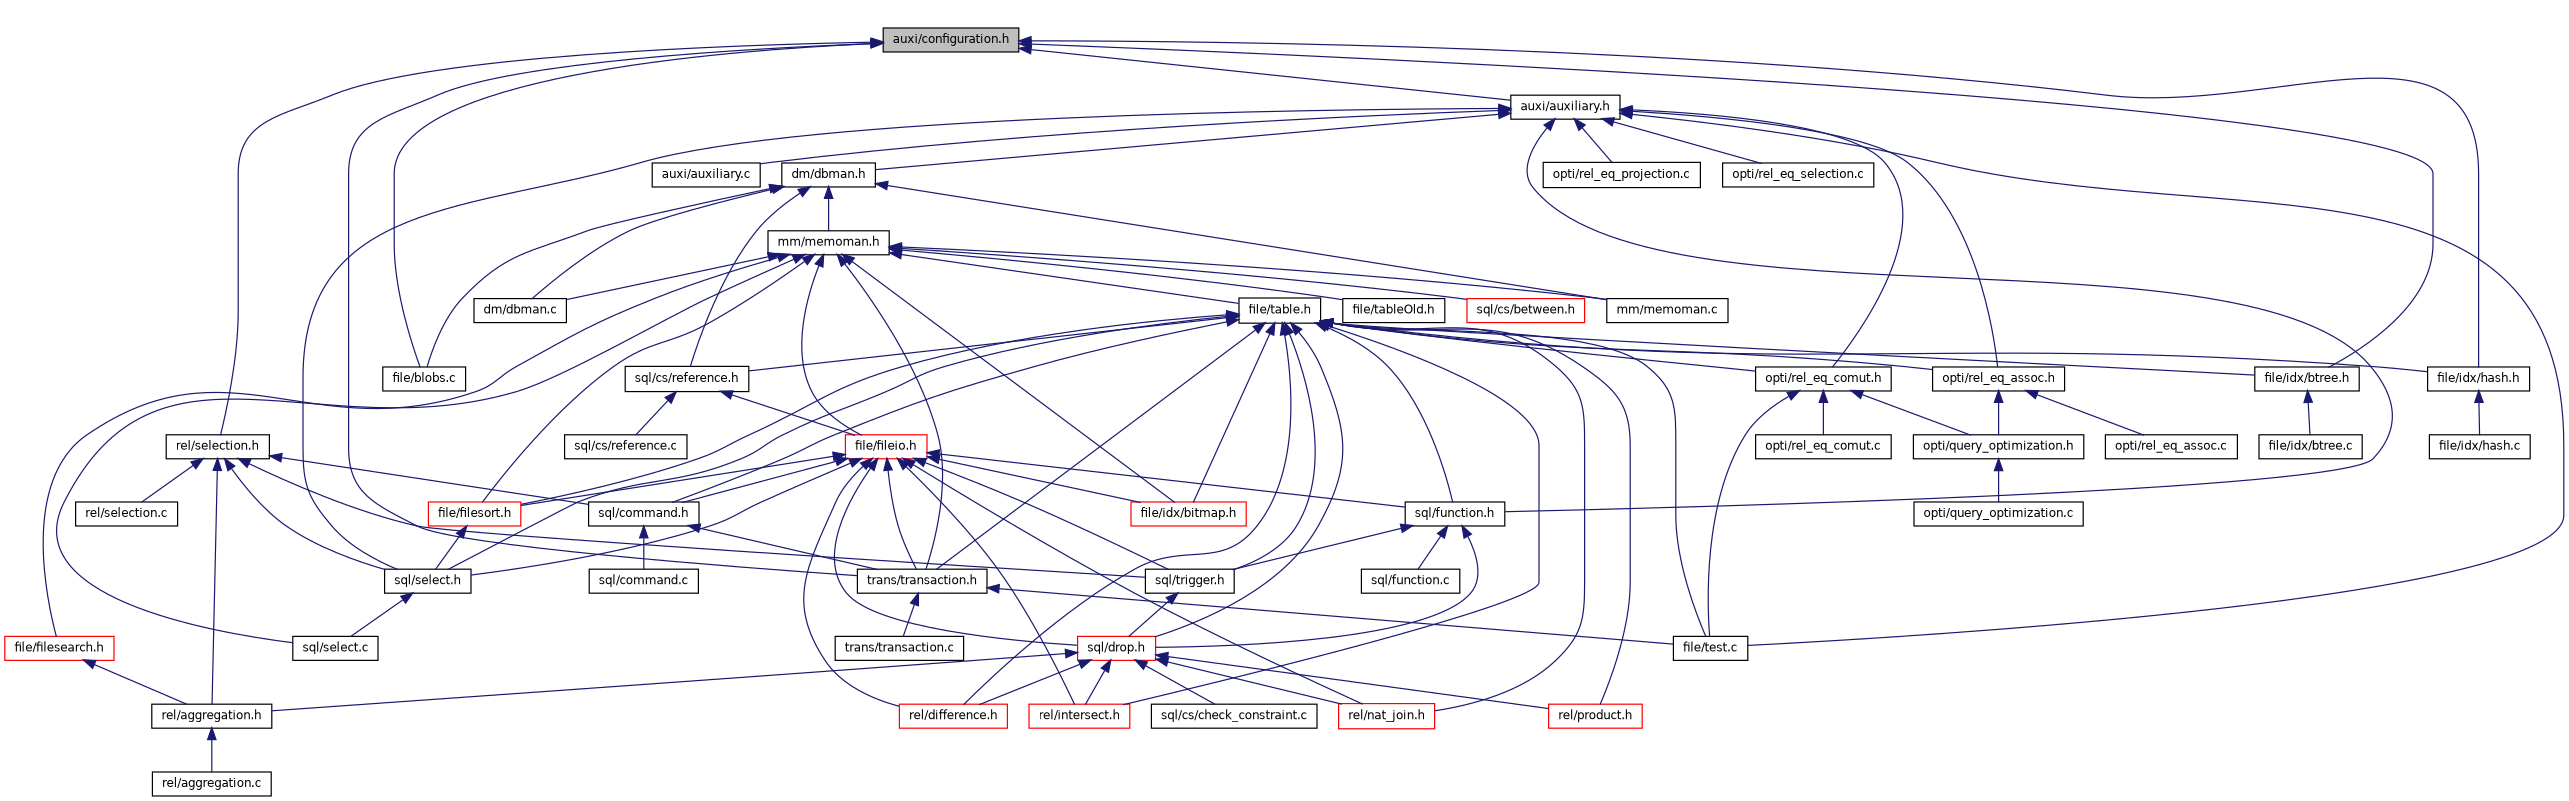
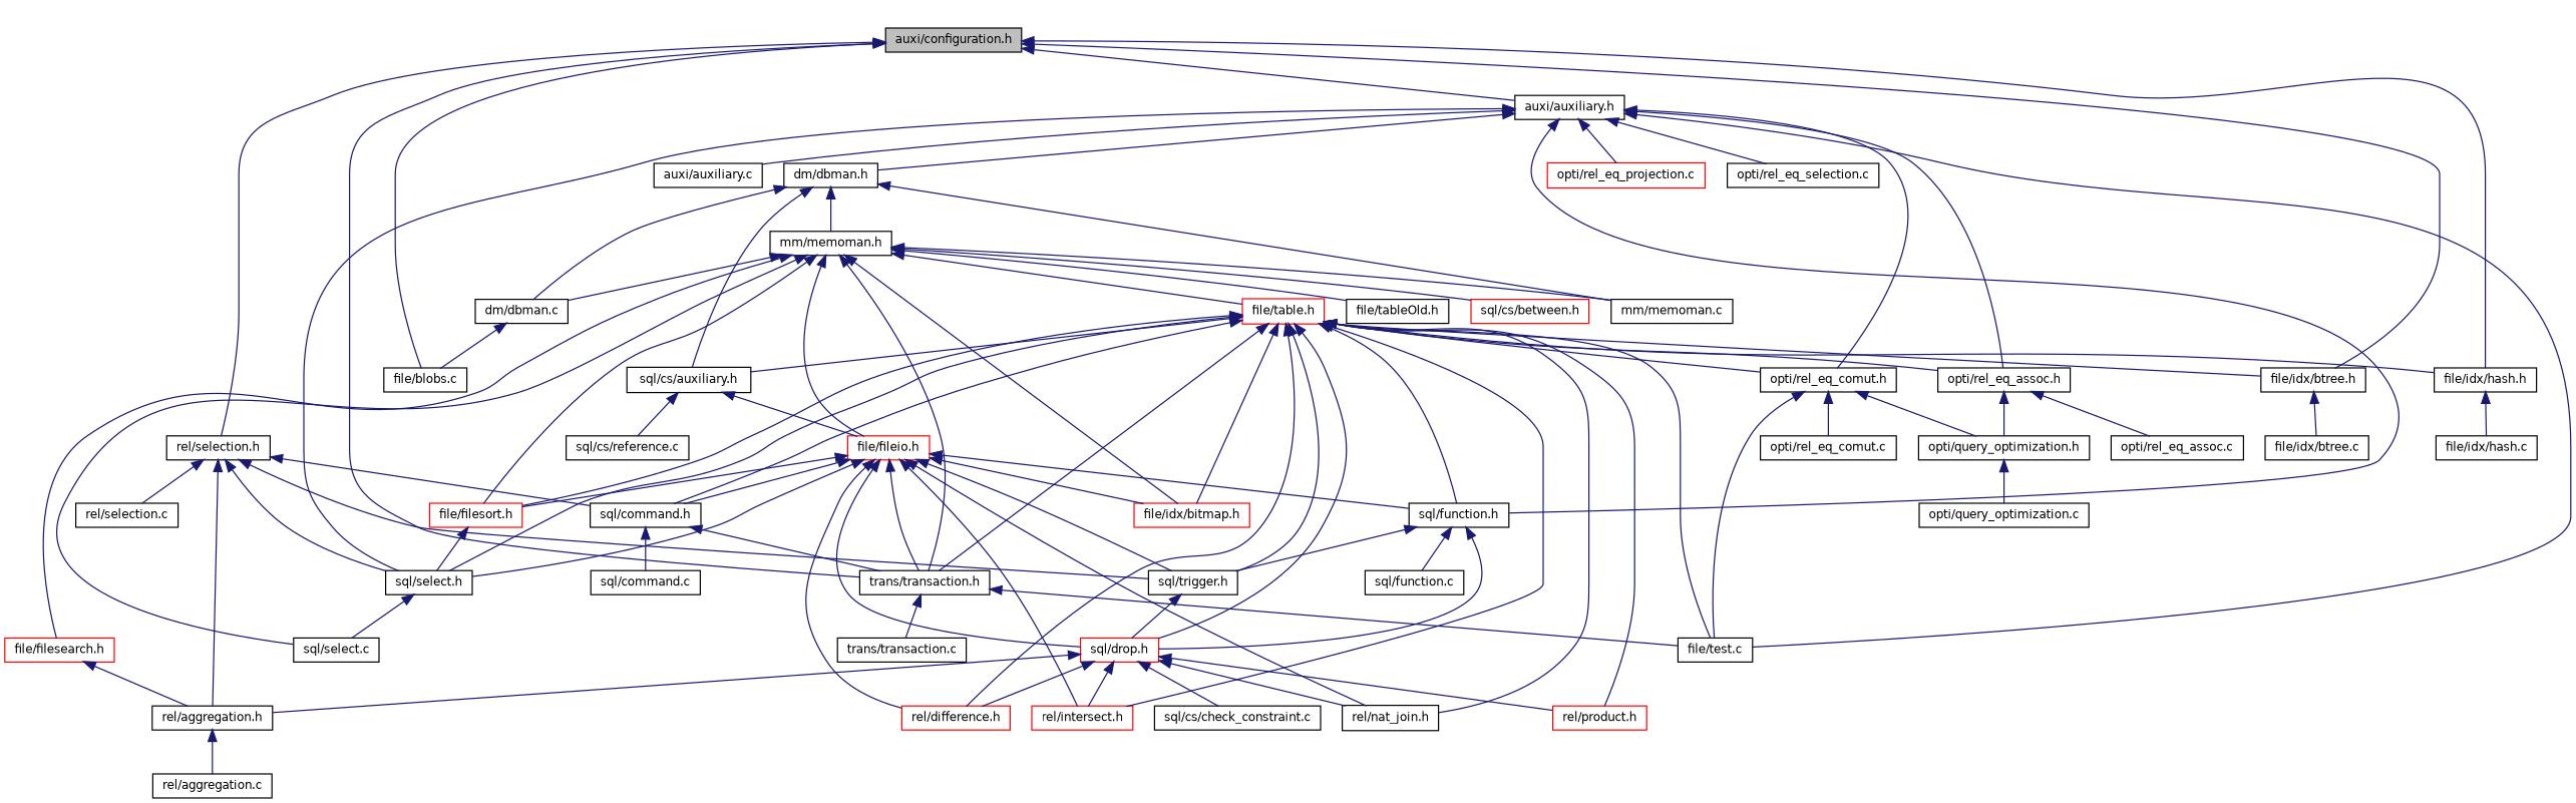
  digraph {
    node [color=black fontname=Helvetica fontsize=10 shape=record]
    edge [color=midnightblue dir=back fontname=Helvetica fontsize=10 labelfontname=Helvetica labelfontsize=10 style=solid]
    n1 [fillcolor=grey75 fontcolor=black height=0.2 label="auxi/configuration.h" style=filled width=0.4]
    n2 [height=0.2 label="auxi/auxiliary.h" width=0.4]
    n3 [height=0.2 label="trans/transaction.h" width=0.4]
    n4 [height=0.2 label="file/idx/btree.h" width=0.4]
    n5 [height=0.2 label="file/idx/hash.h" width=0.4]
    n6 [height=0.2 label="file/blobs.c" width=0.4]
    n7 [height=0.2 label="rel/selection.h" width=0.4]
    n8 [height=0.2 label="auxi/auxiliary.c" width=0.4]
    n9 [height=0.2 label="dm/dbman.h" width=0.4]
    n10 [height=0.2 label="sql/select.h" width=0.4]
    n11 [height=0.2 label="file/test.c" width=0.4]
    n12 [height=0.2 label="sql/function.h" width=0.4]
    n13 [height=0.2 label="opti/rel_eq_comut.h" width=0.4]
    n14 [height=0.2 label="opti/rel_eq_assoc.h" width=0.4]
-   n15 [height=0.2 label="opti/rel_eq_projection.c" width=0.4]
+   n15 [color=red height=0.2 label="opti/rel_eq_projection.c" width=0.4]
    n16 [height=0.2 label="opti/rel_eq_selection.c" width=0.4]
    n17 [height=0.2 label="trans/transaction.c" width=0.4]
    n18 [height=0.2 label="file/idx/btree.c" width=0.4]
    n19 [height=0.2 label="file/idx/hash.c" width=0.4]
    n20 [height=0.2 label="sql/command.h" width=0.4]
    n21 [height=0.2 label="sql/trigger.h" width=0.4]
    n22 [height=0.2 label="rel/aggregation.h" width=0.4]
    n23 [height=0.2 label="rel/selection.c" width=0.4]
    n24 [height=0.2 label="dm/dbman.c" width=0.4]
    n25 [height=0.2 label="mm/memoman.h" width=0.4]
    n26 [height=0.2 label="mm/memoman.c" width=0.4]
-   n27 [height=0.2 label="sql/cs/reference.h" width=0.4]
+   n27 [height=0.2 label="sql/cs/auxiliary.h" width=0.4]
    n28 [height=0.2 label="sql/select.c" width=0.4]
    n29 [color=red height=0.2 label="sql/drop.h" width=0.4]
    n30 [height=0.2 label="sql/function.c" width=0.4]
    n31 [height=0.2 label="opti/query_optimization.h" width=0.4]
    n32 [height=0.2 label="opti/rel_eq_comut.c" width=0.4]
    n33 [height=0.2 label="opti/rel_eq_assoc.c" width=0.4]
-   n34 [height=0.2 label="file/table.h" width=0.4]
+   n34 [color=red height=0.2 label="file/table.h" width=0.4]
    n35 [color=red height=0.2 label="file/fileio.h" width=0.4]
    n36 [color=red height=0.2 label="file/filesort.h" width=0.4]
    n37 [color=red height=0.2 label="file/idx/bitmap.h" width=0.4]
    n38 [color=red height=0.2 label="file/filesearch.h" width=0.4]
    n39 [height=0.2 label="file/tableOld.h" width=0.4]
    n40 [color=red height=0.2 label="sql/cs/between.h" width=0.4]
    n41 [height=0.2 label="sql/cs/reference.c" width=0.4]
    n42 [color=red height=0.2 label="rel/difference.h" width=0.4]
    n43 [color=red height=0.2 label="rel/intersect.h" width=0.4]
-   n44 [color=red height=0.2 label="rel/nat_join.h" width=0.4]
+   n44 [height=0.2 label="rel/nat_join.h" width=0.4]
    n45 [color=red height=0.2 label="rel/product.h" width=0.4]
    n46 [height=0.2 label="sql/command.c" width=0.4]
    n47 [height=0.2 label="sql/cs/check_constraint.c" width=0.4]
    n48 [height=0.2 label="rel/aggregation.c" width=0.4]
    n49 [height=0.2 label="opti/query_optimization.c" width=0.4]
    n1 -> n2
    n1 -> n3
    n1 -> n4
    n1 -> n5
    n1 -> n6
    n1 -> n7
    n2 -> n8
    n2 -> n9
    n2 -> n10
    n2 -> n11
    n2 -> n12
    n2 -> n13
    n2 -> n14
    n2 -> n15
    n2 -> n16
    n3 -> n11
    n3 -> n17
    n4 -> n18
    n5 -> n19
    n7 -> n10
    n7 -> n20
    n7 -> n21
    n7 -> n22
    n7 -> n23
-   n9 -> n6
+   n24 -> n6
    n9 -> n24
    n9 -> n25
    n9 -> n26
    n9 -> n27
    n10 -> n28
    n12 -> n21
    n12 -> n29
    n12 -> n30
    n13 -> n11
    n13 -> n31
    n13 -> n32
    n14 -> n31
    n14 -> n33
    n20 -> n3
    n20 -> n46
    n21 -> n29
    n22 -> n48
    n25 -> n3
    n25 -> n24
    n25 -> n26
    n25 -> n28
    n25 -> n34
    n25 -> n35
    n25 -> n36
    n25 -> n37
    n25 -> n38
    n25 -> n39
    n25 -> n40
    n27 -> n35
    n27 -> n41
    n29 -> n22
    n29 -> n42
    n29 -> n43
    n29 -> n44
    n29 -> n45
    n29 -> n47
    n31 -> n49
    n34 -> n3
    n34 -> n4
    n34 -> n5
    n34 -> n10
    n34 -> n11
    n34 -> n12
    n34 -> n13
    n34 -> n14
    n34 -> n20
    n34 -> n21
    n34 -> n27
    n34 -> n29
    n34 -> n36
    n34 -> n37
    n34 -> n42
    n34 -> n43
    n34 -> n44
    n34 -> n45
    n35 -> n3
    n35 -> n10
    n35 -> n12
    n35 -> n20
    n35 -> n21
    n35 -> n29
    n35 -> n36
    n35 -> n37
    n35 -> n42
    n35 -> n43
    n35 -> n44
    n36 -> n10
    n38 -> n22
  }
